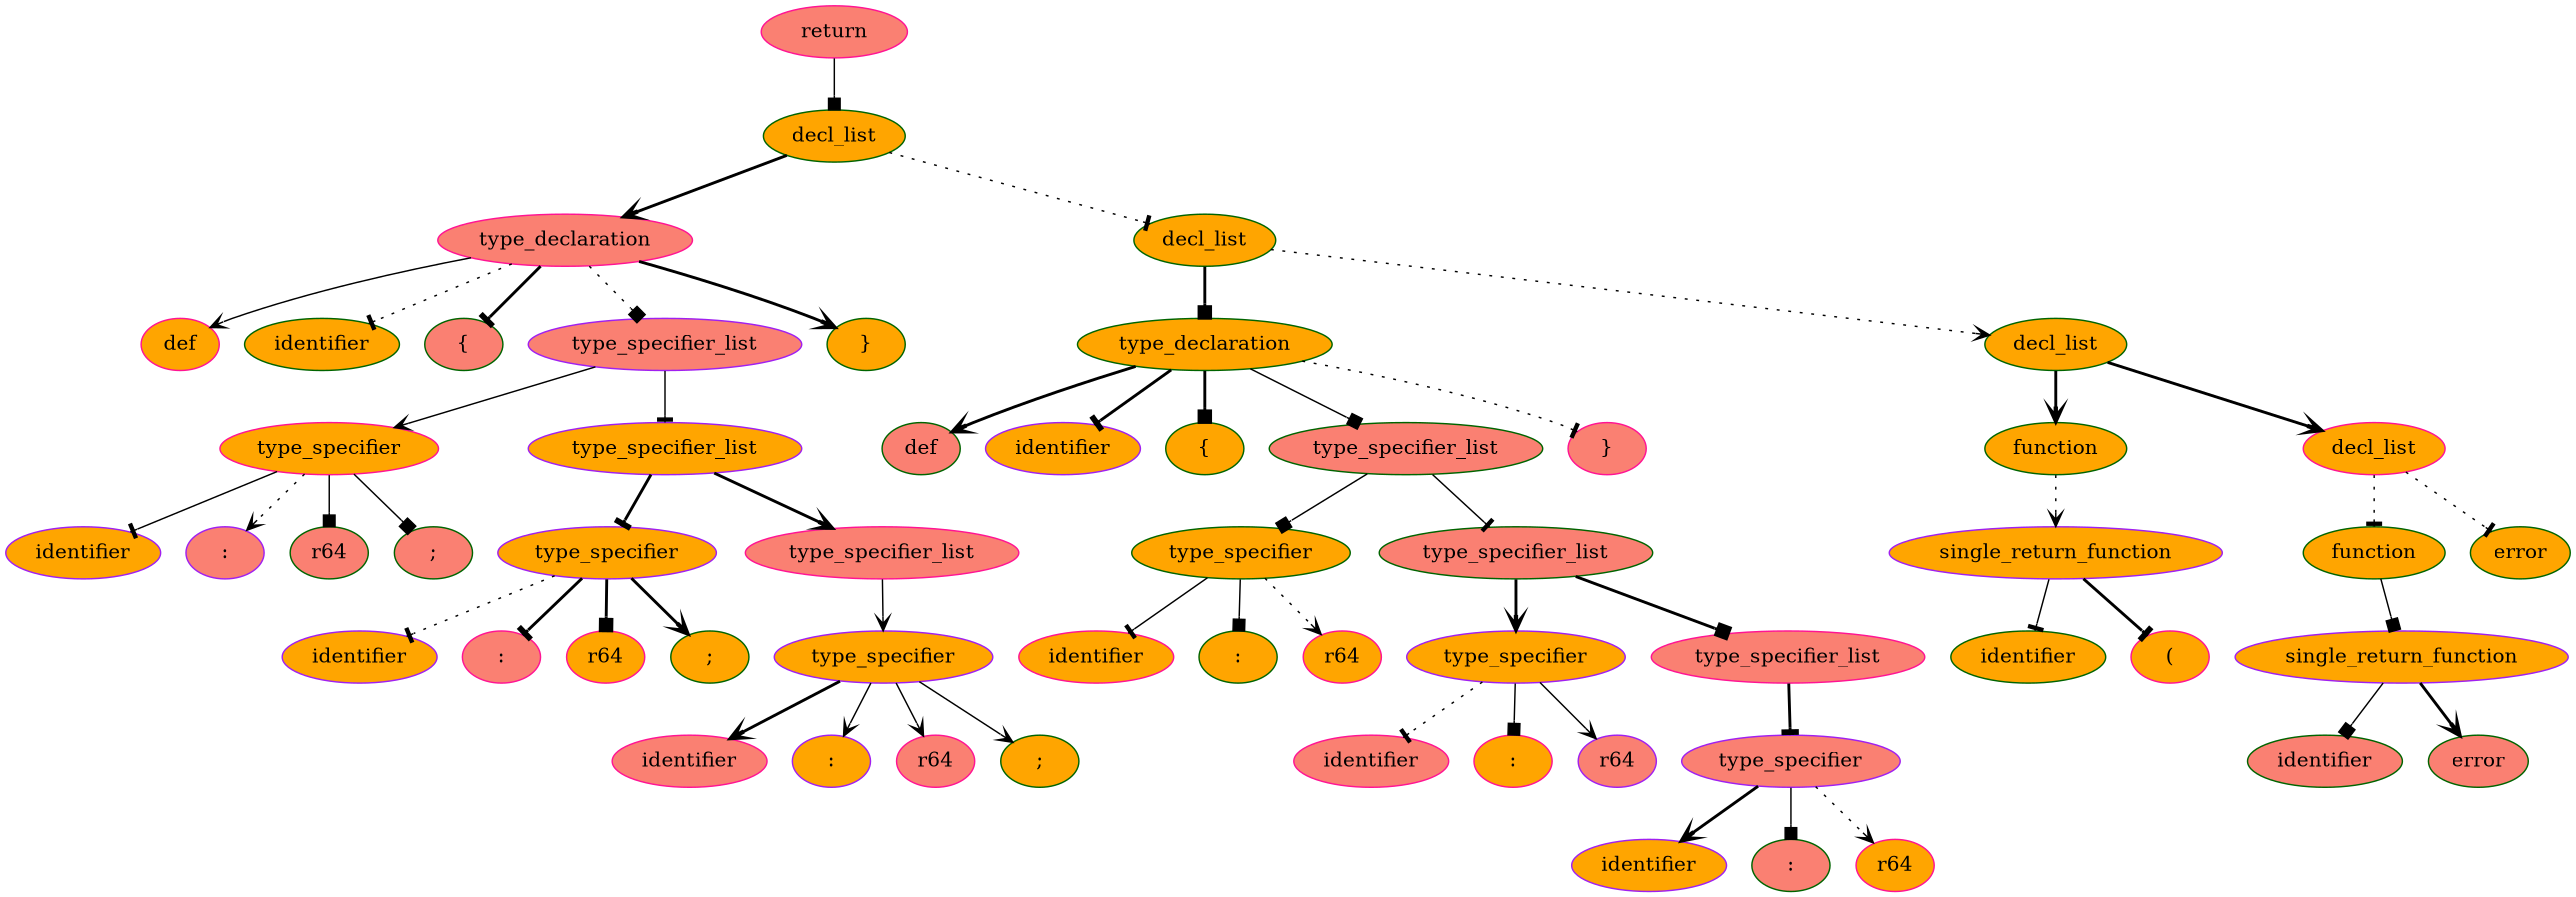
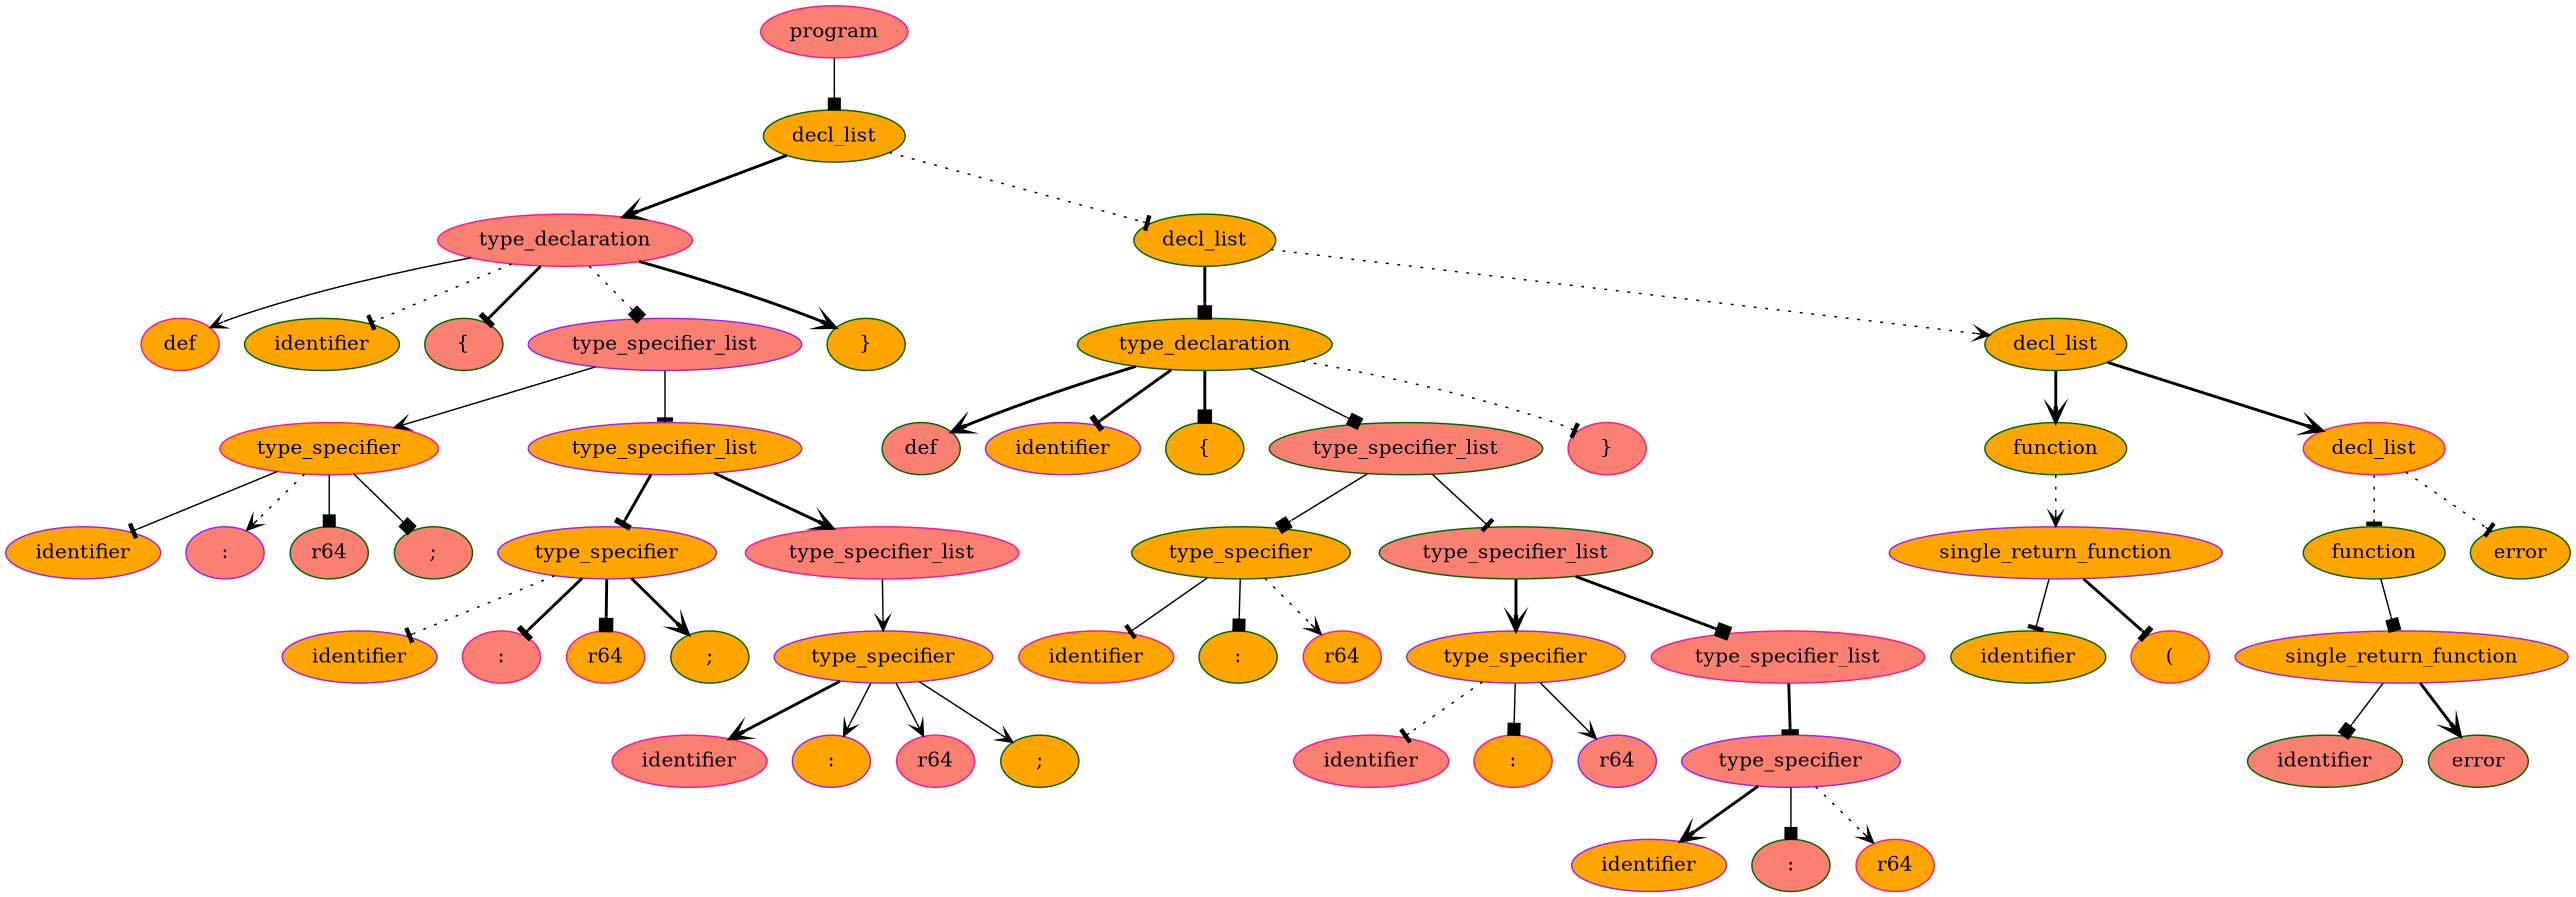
  digraph {
    node [style=filled fillcolor=orange color=darkgreen]
    edge [style=solid arrowhead=vee]
-   n1 [label=return fillcolor=salmon color=deeppink]
+   n1 [label=program fillcolor=salmon color=deeppink]
    n2 [label=decl_list]
    n3 [label=type_declaration fillcolor=salmon color=deeppink]
    n4 [label=decl_list]
    n5 [label=def color=deeppink]
    n6 [label=identifier]
    n7 [label="{" fillcolor=salmon]
    n8 [label=type_specifier_list fillcolor=salmon color=purple]
    n9 [label="}"]
    n10 [label=type_specifier color=deeppink]
    n11 [label=type_specifier_list color=purple]
    n12 [label=identifier color=purple]
    n13 [label=":" fillcolor=salmon color=purple]
    n14 [label=r64 fillcolor=salmon]
    n15 [label=";" fillcolor=salmon]
    n16 [label=type_specifier color=purple]
    n17 [label=type_specifier_list fillcolor=salmon color=deeppink]
    n18 [label=identifier color=purple]
    n19 [label=":" fillcolor=salmon color=deeppink]
    n20 [label=r64 color=deeppink]
    n21 [label=";"]
    n22 [label=type_specifier color=purple]
    n23 [label=identifier fillcolor=salmon color=deeppink]
    n24 [label=":" color=purple]
    n25 [label=r64 fillcolor=salmon color=deeppink]
    n26 [label=";"]
    n27 [label=type_declaration]
    n28 [label=decl_list]
    n29 [label=def fillcolor=salmon]
    n30 [label=identifier color=purple]
    n31 [label="{"]
    n32 [label=type_specifier_list fillcolor=salmon]
    n33 [label="}" fillcolor=salmon color=deeppink]
    n34 [label=type_specifier]
    n35 [label=type_specifier_list fillcolor=salmon]
    n36 [label=identifier color=deeppink]
    n37 [label=":"]
    n38 [label=r64 color=deeppink]
    n39 [label=type_specifier color=purple]
    n40 [label=type_specifier_list fillcolor=salmon color=deeppink]
    n41 [label=identifier fillcolor=salmon color=deeppink]
    n42 [label=":" color=deeppink]
    n43 [label=r64 fillcolor=salmon color=purple]
    n44 [label=type_specifier fillcolor=salmon color=purple]
    n45 [label=identifier color=purple]
    n46 [label=":" fillcolor=salmon]
    n47 [label=r64 color=deeppink]
    n48 [label=function]
    n49 [label=decl_list color=deeppink]
    n50 [label=single_return_function color=purple]
    n51 [label=identifier]
    n52 [label="(" color=deeppink]
    n53 [label=function]
    n54 [label=error]
    n55 [label=single_return_function color=purple]
    n56 [label=identifier fillcolor=salmon]
    n57 [label=error fillcolor=salmon]
    n1 -> n2 [arrowhead=box]
    n2 -> n3 [style=bold]
    n2 -> n4 [style=dotted arrowhead=tee]
    n3 -> n5
    n3 -> n6 [style=dotted arrowhead=tee]
    n3 -> n7 [style=bold arrowhead=tee]
    n3 -> n8 [style=dotted arrowhead=box]
    n3 -> n9 [style=bold]
    n4 -> n27 [style=bold arrowhead=box]
    n4 -> n28 [style=dotted]
    n8 -> n10
    n8 -> n11 [arrowhead=tee]
    n10 -> n12 [arrowhead=tee]
    n10 -> n13 [style=dotted]
    n10 -> n14 [arrowhead=box]
    n10 -> n15 [arrowhead=box]
    n11 -> n16 [style=bold arrowhead=tee]
    n11 -> n17 [style=bold]
    n16 -> n18 [style=dotted arrowhead=tee]
    n16 -> n19 [style=bold arrowhead=tee]
    n16 -> n20 [style=bold arrowhead=box]
    n16 -> n21 [style=bold]
    n17 -> n22
    n22 -> n23 [style=bold]
    n22 -> n24
    n22 -> n25
    n22 -> n26
    n27 -> n29 [style=bold]
    n27 -> n30 [style=bold arrowhead=tee]
    n27 -> n31 [style=bold arrowhead=box]
    n27 -> n32 [arrowhead=box]
    n27 -> n33 [style=dotted arrowhead=tee]
    n28 -> n48 [style=bold]
    n28 -> n49 [style=bold]
    n32 -> n34 [arrowhead=box]
    n32 -> n35 [arrowhead=tee]
    n34 -> n36 [arrowhead=tee]
    n34 -> n37 [arrowhead=box]
    n34 -> n38 [style=dotted]
    n35 -> n39 [style=bold]
    n35 -> n40 [style=bold arrowhead=box]
    n39 -> n41 [style=dotted arrowhead=tee]
    n39 -> n42 [arrowhead=box]
    n39 -> n43
    n40 -> n44 [style=bold arrowhead=tee]
    n44 -> n45 [style=bold]
    n44 -> n46 [arrowhead=box]
    n44 -> n47 [style=dotted]
    n48 -> n50 [style=dotted]
    n49 -> n53 [style=dotted arrowhead=tee]
    n49 -> n54 [style=dotted arrowhead=tee]
    n50 -> n51 [arrowhead=tee]
    n50 -> n52 [style=bold arrowhead=tee]
    n53 -> n55 [arrowhead=box]
    n55 -> n56 [arrowhead=box]
    n55 -> n57 [style=bold]
  }
